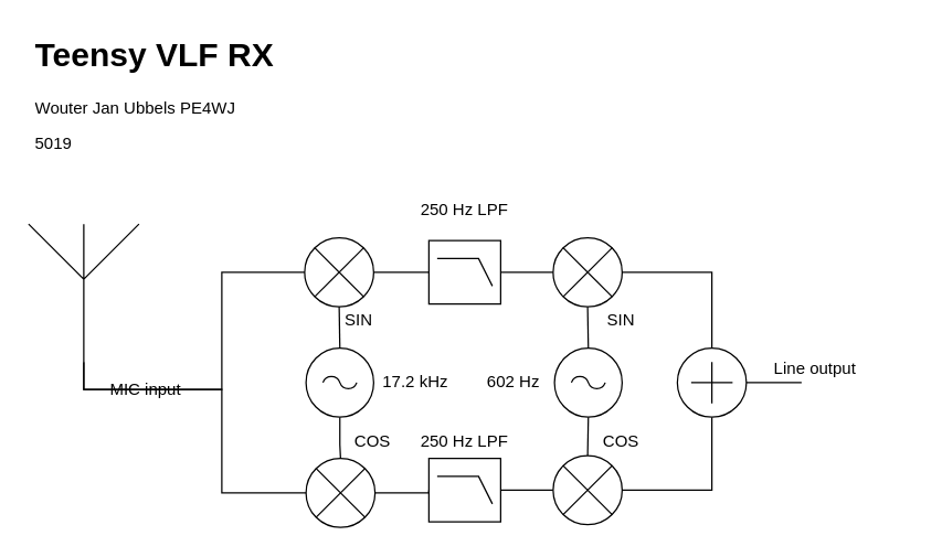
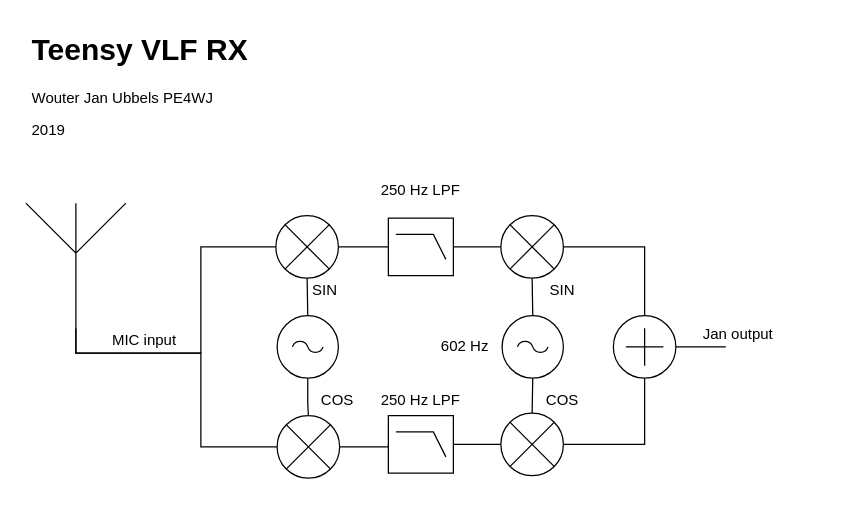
  <mxCell id="0" />
  <mxCell id="1" parent="0" />
  <mxCell id="2" style="edgeStyle=orthogonalEdgeStyle;rounded=0;orthogonalLoop=1;jettySize=auto;html=1;exitX=1;exitY=0.5;exitDx=0;exitDy=0;exitPerimeter=0;entryX=0;entryY=0.5;entryDx=0;entryDy=0;entryPerimeter=0;endArrow=none;endFill=0;" edge="1" parent="1" source="3" target="7"><mxGeometry relative="1" as="geometry" /></mxCell>
  <mxCell id="3" value="" style="verticalLabelPosition=bottom;shadow=0;dashed=0;align=center;html=1;verticalAlign=top;shape=mxgraph.electrical.abstract.multiplier;" vertex="1" parent="1"><mxGeometry x="220" y="172" width="50" height="50" as="geometry" /></mxCell>
  <mxCell id="4" style="edgeStyle=orthogonalEdgeStyle;rounded=0;orthogonalLoop=1;jettySize=auto;html=1;exitX=1;exitY=0.5;exitDx=0;exitDy=0;exitPerimeter=0;entryX=0;entryY=0.5;entryDx=0;entryDy=0;entryPerimeter=0;endArrow=none;endFill=0;" edge="1" parent="1" source="5" target="9"><mxGeometry relative="1" as="geometry" /></mxCell>
  <mxCell id="5" value="" style="verticalLabelPosition=bottom;shadow=0;dashed=0;align=center;html=1;verticalAlign=top;shape=mxgraph.electrical.abstract.multiplier;" vertex="1" parent="1"><mxGeometry x="221" y="332" width="50" height="50" as="geometry" /></mxCell>
  <mxCell id="6" style="edgeStyle=orthogonalEdgeStyle;rounded=0;orthogonalLoop=1;jettySize=auto;html=1;exitX=1;exitY=0.5;exitDx=0;exitDy=0;exitPerimeter=0;entryX=0;entryY=0.5;entryDx=0;entryDy=0;entryPerimeter=0;endArrow=none;endFill=0;" edge="1" parent="1" source="7" target="12"><mxGeometry relative="1" as="geometry" /></mxCell>
  <mxCell id="7" value="" style="verticalLabelPosition=bottom;shadow=0;dashed=0;align=center;html=1;verticalAlign=top;shape=mxgraph.electrical.logic_gates.lowpass_filter;" vertex="1" parent="1"><mxGeometry x="310" y="174" width="52" height="46" as="geometry" /></mxCell>
  <mxCell id="8" style="edgeStyle=orthogonalEdgeStyle;rounded=0;orthogonalLoop=1;jettySize=auto;html=1;exitX=1;exitY=0.5;exitDx=0;exitDy=0;exitPerimeter=0;entryX=0;entryY=0.5;entryDx=0;entryDy=0;entryPerimeter=0;endArrow=none;endFill=0;" edge="1" parent="1" source="9" target="15"><mxGeometry relative="1" as="geometry" /></mxCell>
  <mxCell id="9" value="" style="verticalLabelPosition=bottom;shadow=0;dashed=0;align=center;html=1;verticalAlign=top;shape=mxgraph.electrical.logic_gates.lowpass_filter;" vertex="1" parent="1"><mxGeometry x="310" y="332" width="52" height="46" as="geometry" /></mxCell>
  <mxCell id="10" style="edgeStyle=orthogonalEdgeStyle;rounded=0;orthogonalLoop=1;jettySize=auto;html=1;exitX=0.5;exitY=1;exitDx=0;exitDy=0;exitPerimeter=0;entryX=0.5;entryY=0;entryDx=0;entryDy=0;entryPerimeter=0;endArrow=none;endFill=0;" edge="1" parent="1" source="12" target="24"><mxGeometry relative="1" as="geometry" /></mxCell>
  <mxCell id="11" style="edgeStyle=orthogonalEdgeStyle;rounded=0;orthogonalLoop=1;jettySize=auto;html=1;exitX=1;exitY=0.5;exitDx=0;exitDy=0;exitPerimeter=0;entryX=0.5;entryY=0;entryDx=0;entryDy=0;entryPerimeter=0;endArrow=none;endFill=0;" edge="1" parent="1" source="12" target="20"><mxGeometry relative="1" as="geometry" /></mxCell>
  <mxCell id="12" value="" style="verticalLabelPosition=bottom;shadow=0;dashed=0;align=center;html=1;verticalAlign=top;shape=mxgraph.electrical.abstract.multiplier;" vertex="1" parent="1"><mxGeometry x="400" y="172" width="50" height="50" as="geometry" /></mxCell>
  <mxCell id="13" style="edgeStyle=orthogonalEdgeStyle;rounded=0;orthogonalLoop=1;jettySize=auto;html=1;exitX=0.5;exitY=0;exitDx=0;exitDy=0;exitPerimeter=0;entryX=0.5;entryY=1;entryDx=0;entryDy=0;entryPerimeter=0;endArrow=none;endFill=0;" edge="1" parent="1" source="15" target="24"><mxGeometry relative="1" as="geometry" /></mxCell>
  <mxCell id="14" style="edgeStyle=orthogonalEdgeStyle;rounded=0;orthogonalLoop=1;jettySize=auto;html=1;exitX=1;exitY=0.5;exitDx=0;exitDy=0;exitPerimeter=0;entryX=0.5;entryY=1;entryDx=0;entryDy=0;entryPerimeter=0;endArrow=none;endFill=0;" edge="1" parent="1" source="15" target="20"><mxGeometry relative="1" as="geometry" /></mxCell>
  <mxCell id="15" value="" style="verticalLabelPosition=bottom;shadow=0;dashed=0;align=center;html=1;verticalAlign=top;shape=mxgraph.electrical.abstract.multiplier;" vertex="1" parent="1"><mxGeometry x="400" y="330" width="50" height="50" as="geometry" /></mxCell>
  <mxCell id="16" style="edgeStyle=orthogonalEdgeStyle;rounded=0;orthogonalLoop=1;jettySize=auto;html=1;exitX=0.5;exitY=1;exitDx=0;exitDy=0;exitPerimeter=0;entryX=0;entryY=0.5;entryDx=0;entryDy=0;entryPerimeter=0;endArrow=none;endFill=0;" edge="1" parent="1" source="18" target="3"><mxGeometry relative="1" as="geometry" /></mxCell>
  <mxCell id="17" style="edgeStyle=orthogonalEdgeStyle;rounded=0;orthogonalLoop=1;jettySize=auto;html=1;exitX=0.5;exitY=1;exitDx=0;exitDy=0;exitPerimeter=0;entryX=0;entryY=0.5;entryDx=0;entryDy=0;entryPerimeter=0;endArrow=none;endFill=0;" edge="1" parent="1" source="18" target="5"><mxGeometry relative="1" as="geometry"><Array as="points"><mxPoint x="60" y="282" /><mxPoint x="160" y="282" /><mxPoint x="160" y="357" /></Array></mxGeometry></mxCell>
  <mxCell id="18" value="" style="verticalLabelPosition=bottom;shadow=0;dashed=0;align=center;html=1;verticalAlign=top;shape=mxgraph.electrical.radio.aerial_-_antenna_1;" vertex="1" parent="1"><mxGeometry x="20" y="162" width="80" height="100" as="geometry" /></mxCell>
  <mxCell id="19" style="edgeStyle=orthogonalEdgeStyle;rounded=0;orthogonalLoop=1;jettySize=auto;html=1;exitX=1;exitY=0.5;exitDx=0;exitDy=0;exitPerimeter=0;endArrow=none;endFill=0;" edge="1" parent="1" source="20"><mxGeometry relative="1" as="geometry"><mxPoint x="580" y="277" as="targetPoint" /></mxGeometry></mxCell>
  <mxCell id="20" value="" style="verticalLabelPosition=bottom;shadow=0;dashed=0;align=center;html=1;verticalAlign=top;shape=mxgraph.electrical.abstract.summation_point;" vertex="1" parent="1"><mxGeometry x="490" y="252" width="50" height="50" as="geometry" /></mxCell>
  <mxCell id="21" style="edgeStyle=orthogonalEdgeStyle;rounded=0;orthogonalLoop=1;jettySize=auto;html=1;exitX=0.5;exitY=0;exitDx=0;exitDy=0;exitPerimeter=0;entryX=0.5;entryY=1;entryDx=0;entryDy=0;entryPerimeter=0;endArrow=none;endFill=0;" edge="1" parent="1" source="23" target="3"><mxGeometry relative="1" as="geometry" /></mxCell>
  <mxCell id="22" style="edgeStyle=orthogonalEdgeStyle;rounded=0;orthogonalLoop=1;jettySize=auto;html=1;exitX=0.5;exitY=1;exitDx=0;exitDy=0;exitPerimeter=0;endArrow=none;endFill=0;" edge="1" parent="1" source="23" target="5"><mxGeometry relative="1" as="geometry" /></mxCell>
  <mxCell id="23" value="" style="pointerEvents=1;verticalLabelPosition=bottom;shadow=0;dashed=0;align=center;html=1;verticalAlign=top;shape=mxgraph.electrical.signal_sources.ac_source;" vertex="1" parent="1"><mxGeometry x="221" y="252" width="49" height="50" as="geometry" /></mxCell>
  <mxCell id="24" value="" style="pointerEvents=1;verticalLabelPosition=bottom;shadow=0;dashed=0;align=center;html=1;verticalAlign=top;shape=mxgraph.electrical.signal_sources.ac_source;" vertex="1" parent="1"><mxGeometry x="401" y="252" width="49" height="50" as="geometry" /></mxCell>
- <mxCell id="25" value="17.2 kHz" style="text;html=1;strokeColor=none;fillColor=none;align=center;verticalAlign=middle;whiteSpace=wrap;rounded=0;" vertex="1" parent="1"><mxGeometry x="271" y="267" width="59" height="20" as="geometry" /></mxCell>
  <mxCell id="26" value="602 Hz" style="text;html=1;strokeColor=none;fillColor=none;align=center;verticalAlign=middle;whiteSpace=wrap;rounded=0;" vertex="1" parent="1"><mxGeometry x="342" y="267" width="59" height="20" as="geometry" /></mxCell>
  <mxCell id="27" value="250 Hz LPF" style="text;html=1;strokeColor=none;fillColor=none;align=center;verticalAlign=middle;whiteSpace=wrap;rounded=0;" vertex="1" parent="1"><mxGeometry x="299.25" y="142" width="73.5" height="20" as="geometry" /></mxCell>
  <mxCell id="28" value="250 Hz LPF" style="text;html=1;strokeColor=none;fillColor=none;align=center;verticalAlign=middle;whiteSpace=wrap;rounded=0;" vertex="1" parent="1"><mxGeometry x="299.25" y="310" width="73.5" height="20" as="geometry" /></mxCell>
  <mxCell id="29" value="SIN" style="text;html=1;strokeColor=none;fillColor=none;align=center;verticalAlign=middle;whiteSpace=wrap;rounded=0;" vertex="1" parent="1"><mxGeometry x="230" y="222" width="59" height="20" as="geometry" /></mxCell>
  <mxCell id="30" value="SIN" style="text;html=1;strokeColor=none;fillColor=none;align=center;verticalAlign=middle;whiteSpace=wrap;rounded=0;" vertex="1" parent="1"><mxGeometry x="420" y="222" width="59" height="20" as="geometry" /></mxCell>
  <mxCell id="31" value="COS" style="text;html=1;strokeColor=none;fillColor=none;align=center;verticalAlign=middle;whiteSpace=wrap;rounded=0;" vertex="1" parent="1"><mxGeometry x="240.25" y="310" width="59" height="20" as="geometry" /></mxCell>
  <mxCell id="32" value="COS" style="text;html=1;strokeColor=none;fillColor=none;align=center;verticalAlign=middle;whiteSpace=wrap;rounded=0;" vertex="1" parent="1"><mxGeometry x="420" y="310" width="59" height="20" as="geometry" /></mxCell>
- <mxCell id="33" value="Line output" style="text;html=1;strokeColor=none;fillColor=none;align=center;verticalAlign=middle;whiteSpace=wrap;rounded=0;" vertex="1" parent="1"><mxGeometry x="520" y="242" width="140" height="50" as="geometry" /></mxCell>
- <mxCell id="34" value="MIC input" style="text;html=1;strokeColor=none;fillColor=none;align=center;verticalAlign=middle;whiteSpace=wrap;rounded=0;" vertex="1" parent="1"><mxGeometry x="70" y="272" width="70" height="20" as="geometry" /></mxCell>
- <mxCell id="35" value="&lt;h1&gt;Teensy VLF RX&lt;/h1&gt;&lt;p&gt;Wouter Jan Ubbels PE4WJ&lt;/p&gt;&lt;p&gt;5019&lt;br&gt;&lt;/p&gt;" style="text;html=1;strokeColor=none;fillColor=none;spacing=5;spacingTop=-20;whiteSpace=wrap;overflow=hidden;rounded=0;" vertex="1" parent="1"><mxGeometry x="20" y="20" width="290" height="120" as="geometry" /></mxCell>
+ <mxCell id="33" value="Jan output" style="text;html=1;strokeColor=none;fillColor=none;align=center;verticalAlign=middle;whiteSpace=wrap;rounded=0;" vertex="1" parent="1"><mxGeometry x="520" y="242" width="140" height="50" as="geometry" /></mxCell>
+ <mxCell id="34" value="MIC input" style="text;html=1;strokeColor=none;fillColor=none;align=center;verticalAlign=middle;whiteSpace=wrap;rounded=0;" vertex="1" parent="1"><mxGeometry x="80" y="262" width="70" height="20" as="geometry" /></mxCell>
+ <mxCell id="35" value="&lt;h1&gt;Teensy VLF RX&lt;/h1&gt;&lt;p&gt;Wouter Jan Ubbels PE4WJ&lt;/p&gt;&lt;p&gt;2019&lt;br&gt;&lt;/p&gt;" style="text;html=1;strokeColor=none;fillColor=none;spacing=5;spacingTop=-20;whiteSpace=wrap;overflow=hidden;rounded=0;" vertex="1" parent="1"><mxGeometry x="20" y="20" width="290" height="120" as="geometry" /></mxCell>
